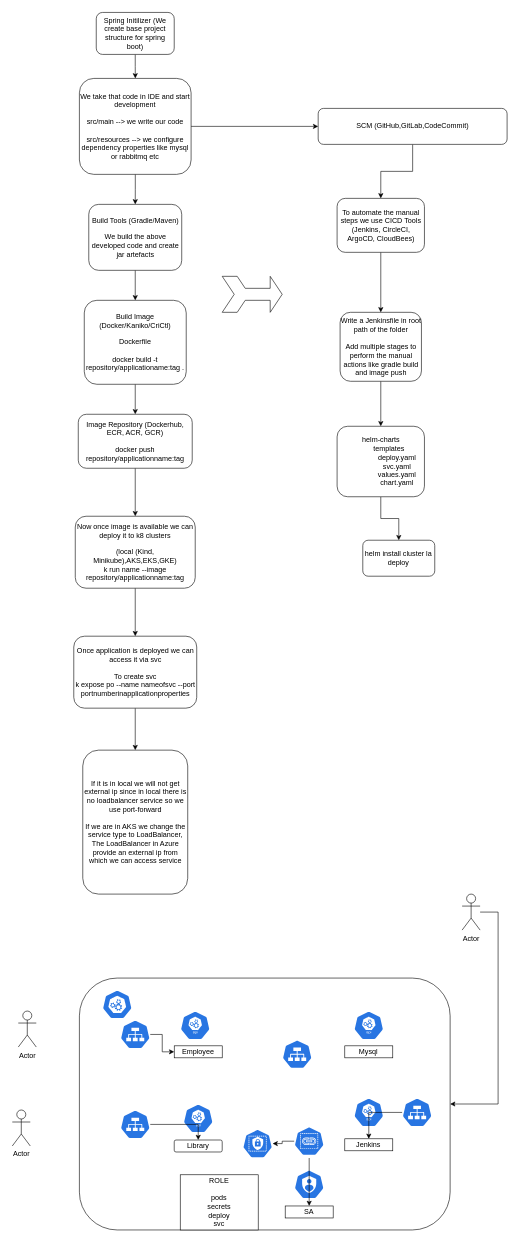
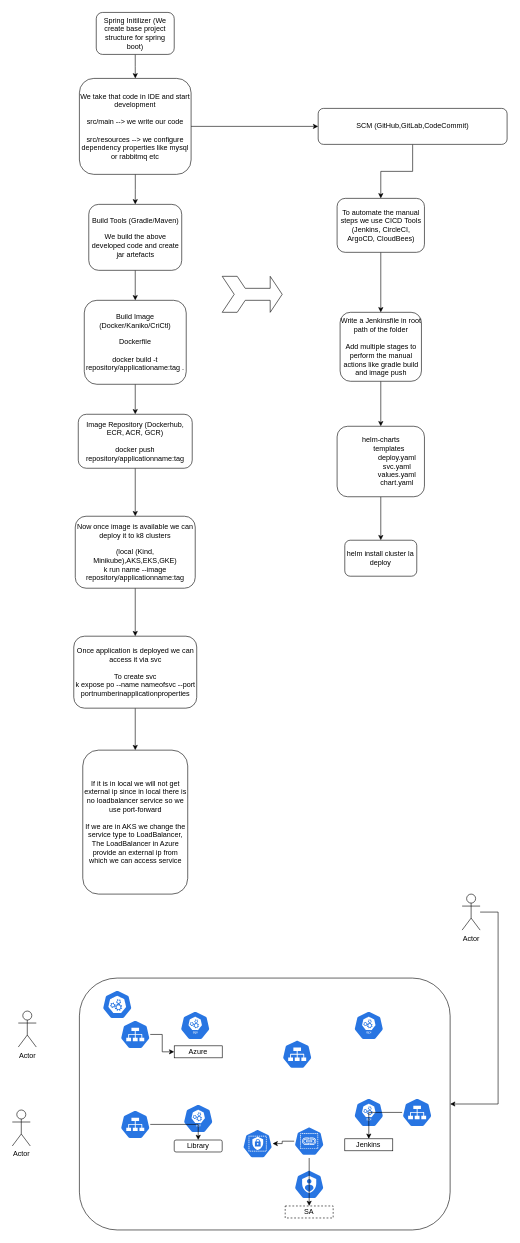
  <mxCell id="0" />
  <mxCell id="1" parent="0" />
  <mxCell id="2" value="" style="edgeStyle=orthogonalEdgeStyle;rounded=0;orthogonalLoop=1;jettySize=auto;html=1;" edge="1" parent="1" source="3" target="6"><mxGeometry relative="1" as="geometry" /></mxCell>
  <mxCell id="3" value="Spring Initilizer (We create base project structure for spring boot)" style="rounded=1;whiteSpace=wrap;html=1;" vertex="1" parent="1"><mxGeometry x="160" y="20" width="130" height="70" as="geometry" /></mxCell>
  <mxCell id="4" value="" style="edgeStyle=orthogonalEdgeStyle;rounded=0;orthogonalLoop=1;jettySize=auto;html=1;" edge="1" parent="1" source="6" target="8"><mxGeometry relative="1" as="geometry" /></mxCell>
  <mxCell id="5" value="" style="edgeStyle=orthogonalEdgeStyle;rounded=0;orthogonalLoop=1;jettySize=auto;html=1;" edge="1" parent="1" source="6" target="14"><mxGeometry relative="1" as="geometry" /></mxCell>
  <mxCell id="6" value="We take that code in IDE and start development&lt;br&gt;&lt;br&gt;src/main --&amp;gt; we write our code&lt;br&gt;&lt;br&gt;src/resources --&amp;gt; we configure dependency properties like mysql or rabbitmq etc" style="whiteSpace=wrap;html=1;rounded=1;" vertex="1" parent="1"><mxGeometry x="131.88" y="130" width="186.25" height="160" as="geometry" /></mxCell>
  <mxCell id="7" value="" style="edgeStyle=orthogonalEdgeStyle;rounded=0;orthogonalLoop=1;jettySize=auto;html=1;" edge="1" parent="1" source="8" target="10"><mxGeometry relative="1" as="geometry" /></mxCell>
  <mxCell id="8" value="Build Tools (Gradle/Maven)&lt;br&gt;&lt;br&gt;We build the above developed code and create jar artefacts" style="whiteSpace=wrap;html=1;rounded=1;" vertex="1" parent="1"><mxGeometry x="147.5" y="340" width="155" height="110" as="geometry" /></mxCell>
  <mxCell id="9" value="" style="edgeStyle=orthogonalEdgeStyle;rounded=0;orthogonalLoop=1;jettySize=auto;html=1;" edge="1" parent="1" source="10" target="12"><mxGeometry relative="1" as="geometry" /></mxCell>
  <mxCell id="10" value="Build Image (Docker/Kaniko/CriCtl)&lt;br&gt;&lt;br&gt;Dockerfile&lt;br&gt;&lt;br&gt;docker build -t repository/applicationame:tag ." style="whiteSpace=wrap;html=1;rounded=1;" vertex="1" parent="1"><mxGeometry x="140.01" y="500" width="169.99" height="140" as="geometry" /></mxCell>
  <mxCell id="11" value="" style="edgeStyle=orthogonalEdgeStyle;rounded=0;orthogonalLoop=1;jettySize=auto;html=1;" edge="1" parent="1" source="12" target="16"><mxGeometry relative="1" as="geometry" /></mxCell>
  <mxCell id="12" value="Image Repository (Dockerhub, ECR, ACR, GCR)&lt;br&gt;&lt;br&gt;docker push repository/applicationname:tag" style="whiteSpace=wrap;html=1;rounded=1;" vertex="1" parent="1"><mxGeometry x="130" y="690" width="190" height="90" as="geometry" /></mxCell>
  <mxCell id="13" value="" style="edgeStyle=orthogonalEdgeStyle;rounded=0;orthogonalLoop=1;jettySize=auto;html=1;" edge="1" parent="1" source="14" target="22"><mxGeometry relative="1" as="geometry" /></mxCell>
  <mxCell id="14" value="SCM (GitHub,GitLab,CodeCommit)" style="whiteSpace=wrap;html=1;rounded=1;" vertex="1" parent="1"><mxGeometry x="530" y="180" width="315" height="60" as="geometry" /></mxCell>
  <mxCell id="15" value="" style="edgeStyle=orthogonalEdgeStyle;rounded=0;orthogonalLoop=1;jettySize=auto;html=1;" edge="1" parent="1" source="16" target="18"><mxGeometry relative="1" as="geometry" /></mxCell>
  <mxCell id="16" value="Now once image is available we can deploy it to k8 clusters&lt;br&gt;&lt;br&gt;(local (Kind, Minikube),AKS,EKS,GKE)&lt;br&gt;k run name --image repository/applicationname:tag" style="whiteSpace=wrap;html=1;rounded=1;" vertex="1" parent="1"><mxGeometry x="125" y="860" width="200" height="120" as="geometry" /></mxCell>
  <mxCell id="17" value="" style="edgeStyle=orthogonalEdgeStyle;rounded=0;orthogonalLoop=1;jettySize=auto;html=1;" edge="1" parent="1" source="18" target="19"><mxGeometry relative="1" as="geometry" /></mxCell>
  <mxCell id="18" value="Once application is deployed we can access it via svc&lt;br&gt;&lt;br&gt;To create svc&lt;br&gt;k expose po --name nameofsvc --port portnumberinapplicationproperties" style="whiteSpace=wrap;html=1;rounded=1;" vertex="1" parent="1"><mxGeometry x="122.5" y="1060" width="205" height="120" as="geometry" /></mxCell>
  <mxCell id="19" value="If it is in local we will not get external ip since in local there is no loadbalancer service so we use port-forward&lt;br&gt;&lt;br&gt;If we are in AKS we change the service type to LoadBalancer, The LoadBalancer in Azure provide an external ip from which we can access service" style="whiteSpace=wrap;html=1;rounded=1;" vertex="1" parent="1"><mxGeometry x="137.5" y="1250" width="175" height="240" as="geometry" /></mxCell>
  <mxCell id="20" value="" style="html=1;shadow=0;dashed=0;align=center;verticalAlign=middle;shape=mxgraph.arrows2.tailedNotchedArrow;dy1=10;dx1=20;notch=20;arrowHead=20;dx2=25;dy2=30;" vertex="1" parent="1"><mxGeometry x="370" y="460" width="100" height="60" as="geometry" /></mxCell>
  <mxCell id="21" value="" style="edgeStyle=orthogonalEdgeStyle;rounded=0;orthogonalLoop=1;jettySize=auto;html=1;" edge="1" parent="1" source="22" target="24"><mxGeometry relative="1" as="geometry" /></mxCell>
  <mxCell id="22" value="To automate the manual steps we use CICD Tools&lt;br&gt;(Jenkins, CircleCI, ArgoCD, CloudBees)" style="whiteSpace=wrap;html=1;rounded=1;" vertex="1" parent="1"><mxGeometry x="561.56" y="330" width="145.63" height="90" as="geometry" /></mxCell>
  <mxCell id="23" value="" style="edgeStyle=orthogonalEdgeStyle;rounded=0;orthogonalLoop=1;jettySize=auto;html=1;" edge="1" parent="1" source="24" target="26"><mxGeometry relative="1" as="geometry" /></mxCell>
  <mxCell id="24" value="Write a Jenkinsfile in root path of the folder&lt;br&gt;&lt;br&gt;Add multiple stages to perform the manual actions like gradle build and image push" style="whiteSpace=wrap;html=1;rounded=1;" vertex="1" parent="1"><mxGeometry x="566.56" y="520" width="135.63" height="115" as="geometry" /></mxCell>
  <mxCell id="25" value="" style="edgeStyle=orthogonalEdgeStyle;rounded=0;orthogonalLoop=1;jettySize=auto;html=1;" edge="1" parent="1" source="26" target="27"><mxGeometry relative="1" as="geometry" /></mxCell>
  <mxCell id="26" value="helm-charts&lt;br&gt;&lt;span style=&quot;white-space: pre;&quot;&gt;&#09;&lt;/span&gt;templates&lt;br&gt;&lt;span style=&quot;white-space: pre;&quot;&gt;&#09;&lt;/span&gt;&lt;span style=&quot;white-space: pre;&quot;&gt;&#09;&lt;/span&gt;deploy.yaml&lt;br&gt;&lt;span style=&quot;white-space: pre;&quot;&gt;&#09;&lt;/span&gt;&lt;span style=&quot;white-space: pre;&quot;&gt;&#09;&lt;/span&gt;svc.yaml&lt;br&gt;&lt;span style=&quot;white-space: pre;&quot;&gt;&#09;&lt;/span&gt;&lt;span style=&quot;white-space: pre;&quot;&gt;&#09;&lt;/span&gt;values.yaml&lt;br&gt;&lt;span style=&quot;white-space: pre;&quot;&gt;&#09;&lt;/span&gt;&lt;span style=&quot;white-space: pre;&quot;&gt;&#09;&lt;/span&gt;chart.yaml" style="whiteSpace=wrap;html=1;rounded=1;" vertex="1" parent="1"><mxGeometry x="561.56" y="710" width="145.63" height="117.5" as="geometry" /></mxCell>
- <mxCell id="27" value="helm install cluster la deploy" style="whiteSpace=wrap;html=1;rounded=1;" vertex="1" parent="1"><mxGeometry x="604.375" y="900" width="120" height="60" as="geometry" /></mxCell>
+ <mxCell id="27" value="helm install cluster la deploy" style="whiteSpace=wrap;html=1;rounded=1;" vertex="1" parent="1"><mxGeometry x="574.375" y="900" width="120" height="60" as="geometry" /></mxCell>
  <mxCell id="28" value="" style="rounded=1;whiteSpace=wrap;html=1;" vertex="1" parent="1"><mxGeometry x="131.88" y="1630" width="618.12" height="420" as="geometry" /></mxCell>
  <mxCell id="29" value="" style="sketch=0;html=1;dashed=0;whitespace=wrap;fillColor=#2875E2;strokeColor=#ffffff;points=[[0.005,0.63,0],[0.1,0.2,0],[0.9,0.2,0],[0.5,0,0],[0.995,0.63,0],[0.72,0.99,0],[0.5,1,0],[0.28,0.99,0]];verticalLabelPosition=bottom;align=center;verticalAlign=top;shape=mxgraph.kubernetes.icon;prIcon=master" vertex="1" parent="1"><mxGeometry x="170" y="1650" width="50" height="48" as="geometry" /></mxCell>
  <mxCell id="30" value="" style="sketch=0;html=1;dashed=0;whitespace=wrap;fillColor=#2875E2;strokeColor=#ffffff;points=[[0.005,0.63,0],[0.1,0.2,0],[0.9,0.2,0],[0.5,0,0],[0.995,0.63,0],[0.72,0.99,0],[0.5,1,0],[0.28,0.99,0]];verticalLabelPosition=bottom;align=center;verticalAlign=top;shape=mxgraph.kubernetes.icon;prIcon=api" vertex="1" parent="1"><mxGeometry x="300" y="1685" width="50" height="48" as="geometry" /></mxCell>
  <mxCell id="31" value="" style="sketch=0;html=1;dashed=0;whitespace=wrap;fillColor=#2875E2;strokeColor=#ffffff;points=[[0.005,0.63,0],[0.1,0.2,0],[0.9,0.2,0],[0.5,0,0],[0.995,0.63,0],[0.72,0.99,0],[0.5,1,0],[0.28,0.99,0]];verticalLabelPosition=bottom;align=center;verticalAlign=top;shape=mxgraph.kubernetes.icon;prIcon=api" vertex="1" parent="1"><mxGeometry x="589.38" y="1685" width="50" height="48" as="geometry" /></mxCell>
  <mxCell id="32" value="" style="sketch=0;html=1;dashed=0;whitespace=wrap;fillColor=#2875E2;strokeColor=#ffffff;points=[[0.005,0.63,0],[0.1,0.2,0],[0.9,0.2,0],[0.5,0,0],[0.995,0.63,0],[0.72,0.99,0],[0.5,1,0],[0.28,0.99,0]];verticalLabelPosition=bottom;align=center;verticalAlign=top;shape=mxgraph.kubernetes.icon;prIcon=api" vertex="1" parent="1"><mxGeometry x="305" y="1840" width="50" height="48" as="geometry" /></mxCell>
- <mxCell id="33" value="Employee" style="rounded=0;whiteSpace=wrap;html=1;" vertex="1" parent="1"><mxGeometry x="290" y="1743" width="80" height="20" as="geometry" /></mxCell>
+ <mxCell id="33" value="Azure" style="rounded=0;whiteSpace=wrap;html=1;" vertex="1" parent="1"><mxGeometry x="290" y="1743" width="80" height="20" as="geometry" /></mxCell>
  <mxCell id="34" value="Library" style="whiteSpace=wrap;html=1;rounded=1;" vertex="1" parent="1"><mxGeometry x="290" y="1900" width="80" height="20" as="geometry" /></mxCell>
- <mxCell id="35" value="Mysql" style="rounded=0;whiteSpace=wrap;html=1;" vertex="1" parent="1"><mxGeometry x="574.38" y="1743" width="80" height="20" as="geometry" /></mxCell>
  <mxCell id="36" value="" style="sketch=0;html=1;dashed=0;whitespace=wrap;fillColor=#2875E2;strokeColor=#ffffff;points=[[0.005,0.63,0],[0.1,0.2,0],[0.9,0.2,0],[0.5,0,0],[0.995,0.63,0],[0.72,0.99,0],[0.5,1,0],[0.28,0.99,0]];verticalLabelPosition=bottom;align=center;verticalAlign=top;shape=mxgraph.kubernetes.icon;prIcon=api" vertex="1" parent="1"><mxGeometry x="589.38" y="1830" width="50" height="48" as="geometry" /></mxCell>
  <mxCell id="37" value="Jenkins" style="rounded=0;whiteSpace=wrap;html=1;" vertex="1" parent="1"><mxGeometry x="574.38" y="1898" width="80" height="20" as="geometry" /></mxCell>
  <mxCell id="38" value="" style="sketch=0;html=1;dashed=0;whitespace=wrap;fillColor=#2875E2;strokeColor=#ffffff;points=[[0.005,0.63,0],[0.1,0.2,0],[0.9,0.2,0],[0.5,0,0],[0.995,0.63,0],[0.72,0.99,0],[0.5,1,0],[0.28,0.99,0]];verticalLabelPosition=bottom;align=center;verticalAlign=top;shape=mxgraph.kubernetes.icon;prIcon=sa" vertex="1" parent="1"><mxGeometry x="490" y="1950" width="50" height="48" as="geometry" /></mxCell>
- <mxCell id="39" value="SA" style="rounded=0;whiteSpace=wrap;html=1;" vertex="1" parent="1"><mxGeometry x="475" y="2010" width="80" height="20" as="geometry" /></mxCell>
+ <mxCell id="39" value="SA" style="rounded=0;whiteSpace=wrap;html=1;dashed=1;" vertex="1" parent="1"><mxGeometry x="475" y="2010" width="80" height="20" as="geometry" /></mxCell>
  <mxCell id="40" value="" style="sketch=0;html=1;dashed=0;whitespace=wrap;fillColor=#2875E2;strokeColor=#ffffff;points=[[0.005,0.63,0],[0.1,0.2,0],[0.9,0.2,0],[0.5,0,0],[0.995,0.63,0],[0.72,0.99,0],[0.5,1,0],[0.28,0.99,0]];verticalLabelPosition=bottom;align=center;verticalAlign=top;shape=mxgraph.kubernetes.icon;prIcon=role" vertex="1" parent="1"><mxGeometry x="404" y="1882" width="50" height="48" as="geometry" /></mxCell>
- <mxCell id="41" value="ROLE&lt;br&gt;&lt;br&gt;pods&lt;br&gt;secrets&lt;br&gt;deploy&lt;br&gt;svc" style="rounded=0;whiteSpace=wrap;html=1;" vertex="1" parent="1"><mxGeometry x="300" y="1958" width="130" height="92" as="geometry" /></mxCell>
  <mxCell id="42" value="" style="edgeStyle=orthogonalEdgeStyle;rounded=0;orthogonalLoop=1;jettySize=auto;html=1;" edge="1" parent="1" source="44" target="40"><mxGeometry relative="1" as="geometry" /></mxCell>
  <mxCell id="43" value="" style="edgeStyle=orthogonalEdgeStyle;rounded=0;orthogonalLoop=1;jettySize=auto;html=1;" edge="1" parent="1" source="44" target="39"><mxGeometry relative="1" as="geometry" /></mxCell>
  <mxCell id="44" value="" style="sketch=0;html=1;dashed=0;whitespace=wrap;fillColor=#2875E2;strokeColor=#ffffff;points=[[0.005,0.63,0],[0.1,0.2,0],[0.9,0.2,0],[0.5,0,0],[0.995,0.63,0],[0.72,0.99,0],[0.5,1,0],[0.28,0.99,0]];verticalLabelPosition=bottom;align=center;verticalAlign=top;shape=mxgraph.kubernetes.icon;prIcon=rb" vertex="1" parent="1"><mxGeometry x="490" y="1874" width="50" height="56" as="geometry" /></mxCell>
  <mxCell id="45" value="" style="edgeStyle=orthogonalEdgeStyle;rounded=0;orthogonalLoop=1;jettySize=auto;html=1;" edge="1" parent="1" source="46" target="37"><mxGeometry relative="1" as="geometry" /></mxCell>
  <mxCell id="46" value="" style="sketch=0;html=1;dashed=0;whitespace=wrap;fillColor=#2875E2;strokeColor=#ffffff;points=[[0.005,0.63,0],[0.1,0.2,0],[0.9,0.2,0],[0.5,0,0],[0.995,0.63,0],[0.72,0.99,0],[0.5,1,0],[0.28,0.99,0]];verticalLabelPosition=bottom;align=center;verticalAlign=top;shape=mxgraph.kubernetes.icon;prIcon=svc" vertex="1" parent="1"><mxGeometry x="670" y="1830" width="50" height="48" as="geometry" /></mxCell>
  <mxCell id="47" value="" style="edgeStyle=orthogonalEdgeStyle;rounded=0;orthogonalLoop=1;jettySize=auto;html=1;" edge="1" parent="1" source="48" target="28"><mxGeometry relative="1" as="geometry"><Array as="points"><mxPoint x="830" y="1520" /><mxPoint x="830" y="1840" /></Array></mxGeometry></mxCell>
  <mxCell id="48" value="Actor" style="shape=umlActor;verticalLabelPosition=bottom;verticalAlign=top;html=1;outlineConnect=0;" vertex="1" parent="1"><mxGeometry x="770" y="1490" width="30" height="60" as="geometry" /></mxCell>
  <mxCell id="49" value="" style="edgeStyle=orthogonalEdgeStyle;rounded=0;orthogonalLoop=1;jettySize=auto;html=1;" edge="1" parent="1" source="50" target="33"><mxGeometry relative="1" as="geometry" /></mxCell>
  <mxCell id="50" value="" style="sketch=0;html=1;dashed=0;whitespace=wrap;fillColor=#2875E2;strokeColor=#ffffff;points=[[0.005,0.63,0],[0.1,0.2,0],[0.9,0.2,0],[0.5,0,0],[0.995,0.63,0],[0.72,0.99,0],[0.5,1,0],[0.28,0.99,0]];verticalLabelPosition=bottom;align=center;verticalAlign=top;shape=mxgraph.kubernetes.icon;prIcon=svc" vertex="1" parent="1"><mxGeometry x="200" y="1700" width="50" height="48" as="geometry" /></mxCell>
  <mxCell id="51" value="" style="edgeStyle=orthogonalEdgeStyle;rounded=0;orthogonalLoop=1;jettySize=auto;html=1;" edge="1" parent="1" source="52" target="34"><mxGeometry relative="1" as="geometry" /></mxCell>
  <mxCell id="52" value="" style="sketch=0;html=1;dashed=0;whitespace=wrap;fillColor=#2875E2;strokeColor=#ffffff;points=[[0.005,0.63,0],[0.1,0.2,0],[0.9,0.2,0],[0.5,0,0],[0.995,0.63,0],[0.72,0.99,0],[0.5,1,0],[0.28,0.99,0]];verticalLabelPosition=bottom;align=center;verticalAlign=top;shape=mxgraph.kubernetes.icon;prIcon=svc" vertex="1" parent="1"><mxGeometry x="200.01" y="1850" width="50" height="48" as="geometry" /></mxCell>
  <mxCell id="53" value="Actor" style="shape=umlActor;verticalLabelPosition=bottom;verticalAlign=top;html=1;outlineConnect=0;" vertex="1" parent="1"><mxGeometry x="30" y="1685" width="30" height="60" as="geometry" /></mxCell>
  <mxCell id="54" value="Actor" style="shape=umlActor;verticalLabelPosition=bottom;verticalAlign=top;html=1;outlineConnect=0;" vertex="1" parent="1"><mxGeometry x="20" y="1850" width="30" height="60" as="geometry" /></mxCell>
  <mxCell id="55" value="" style="sketch=0;html=1;dashed=0;whitespace=wrap;fillColor=#2875E2;strokeColor=#ffffff;points=[[0.005,0.63,0],[0.1,0.2,0],[0.9,0.2,0],[0.5,0,0],[0.995,0.63,0],[0.72,0.99,0],[0.5,1,0],[0.28,0.99,0]];verticalLabelPosition=bottom;align=center;verticalAlign=top;shape=mxgraph.kubernetes.icon;prIcon=svc" vertex="1" parent="1"><mxGeometry x="470" y="1733" width="50" height="48" as="geometry" /></mxCell>
